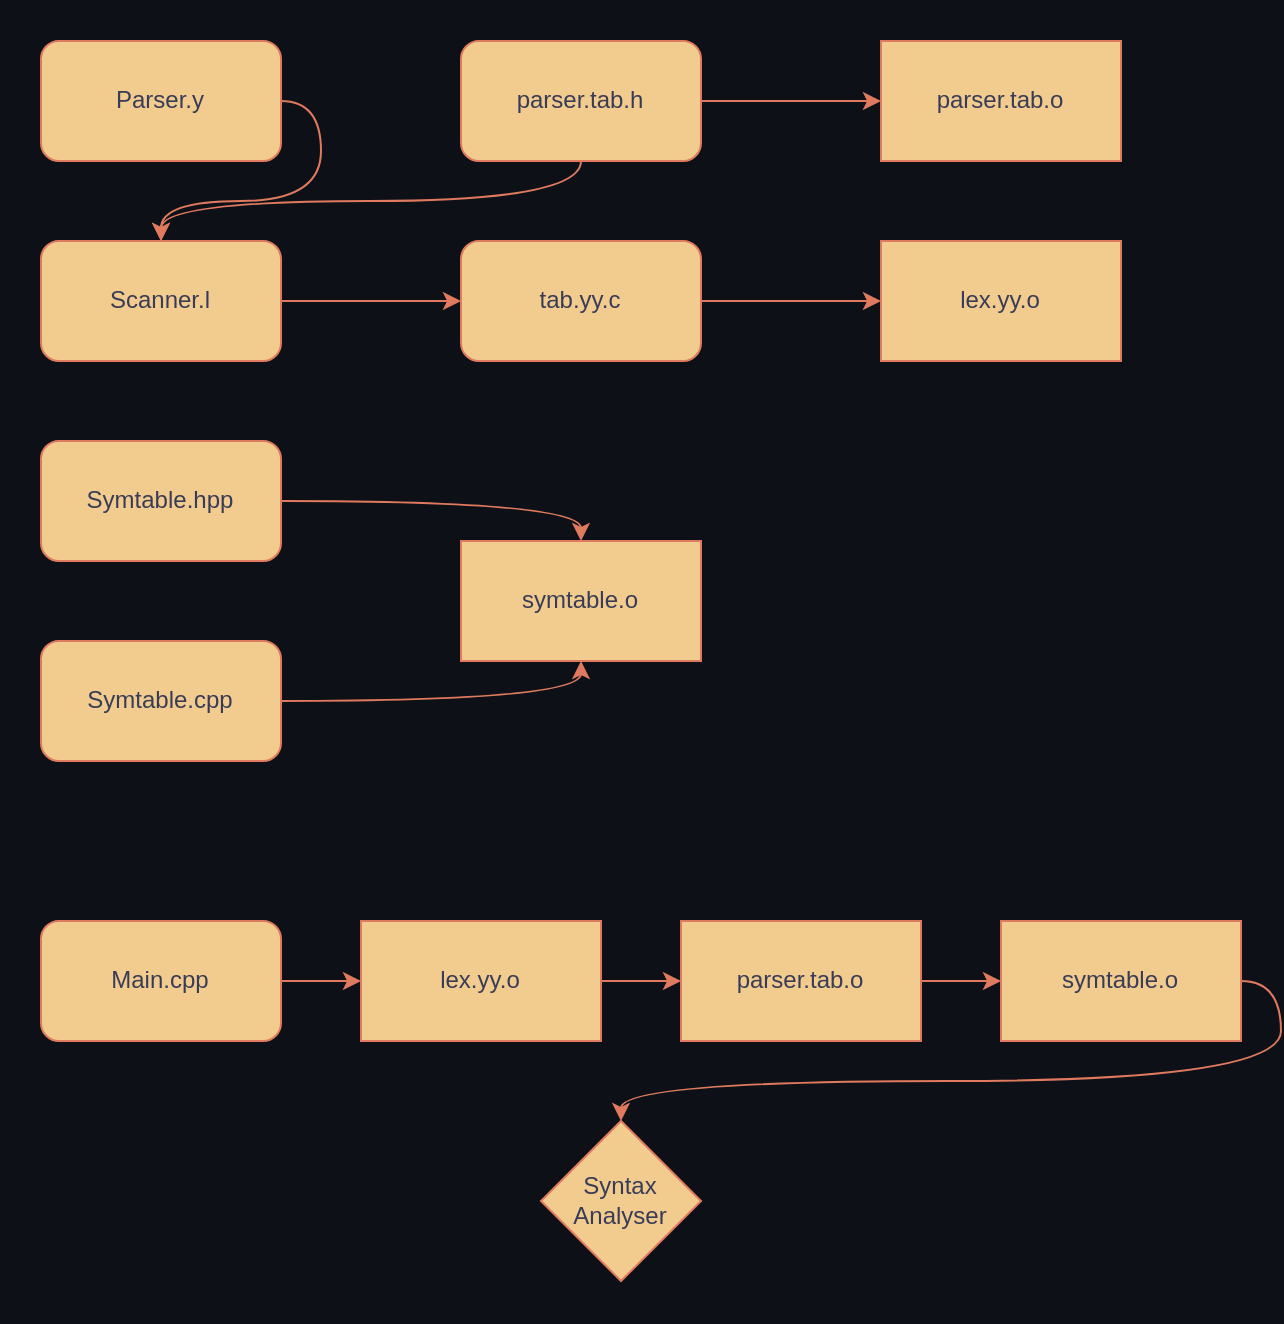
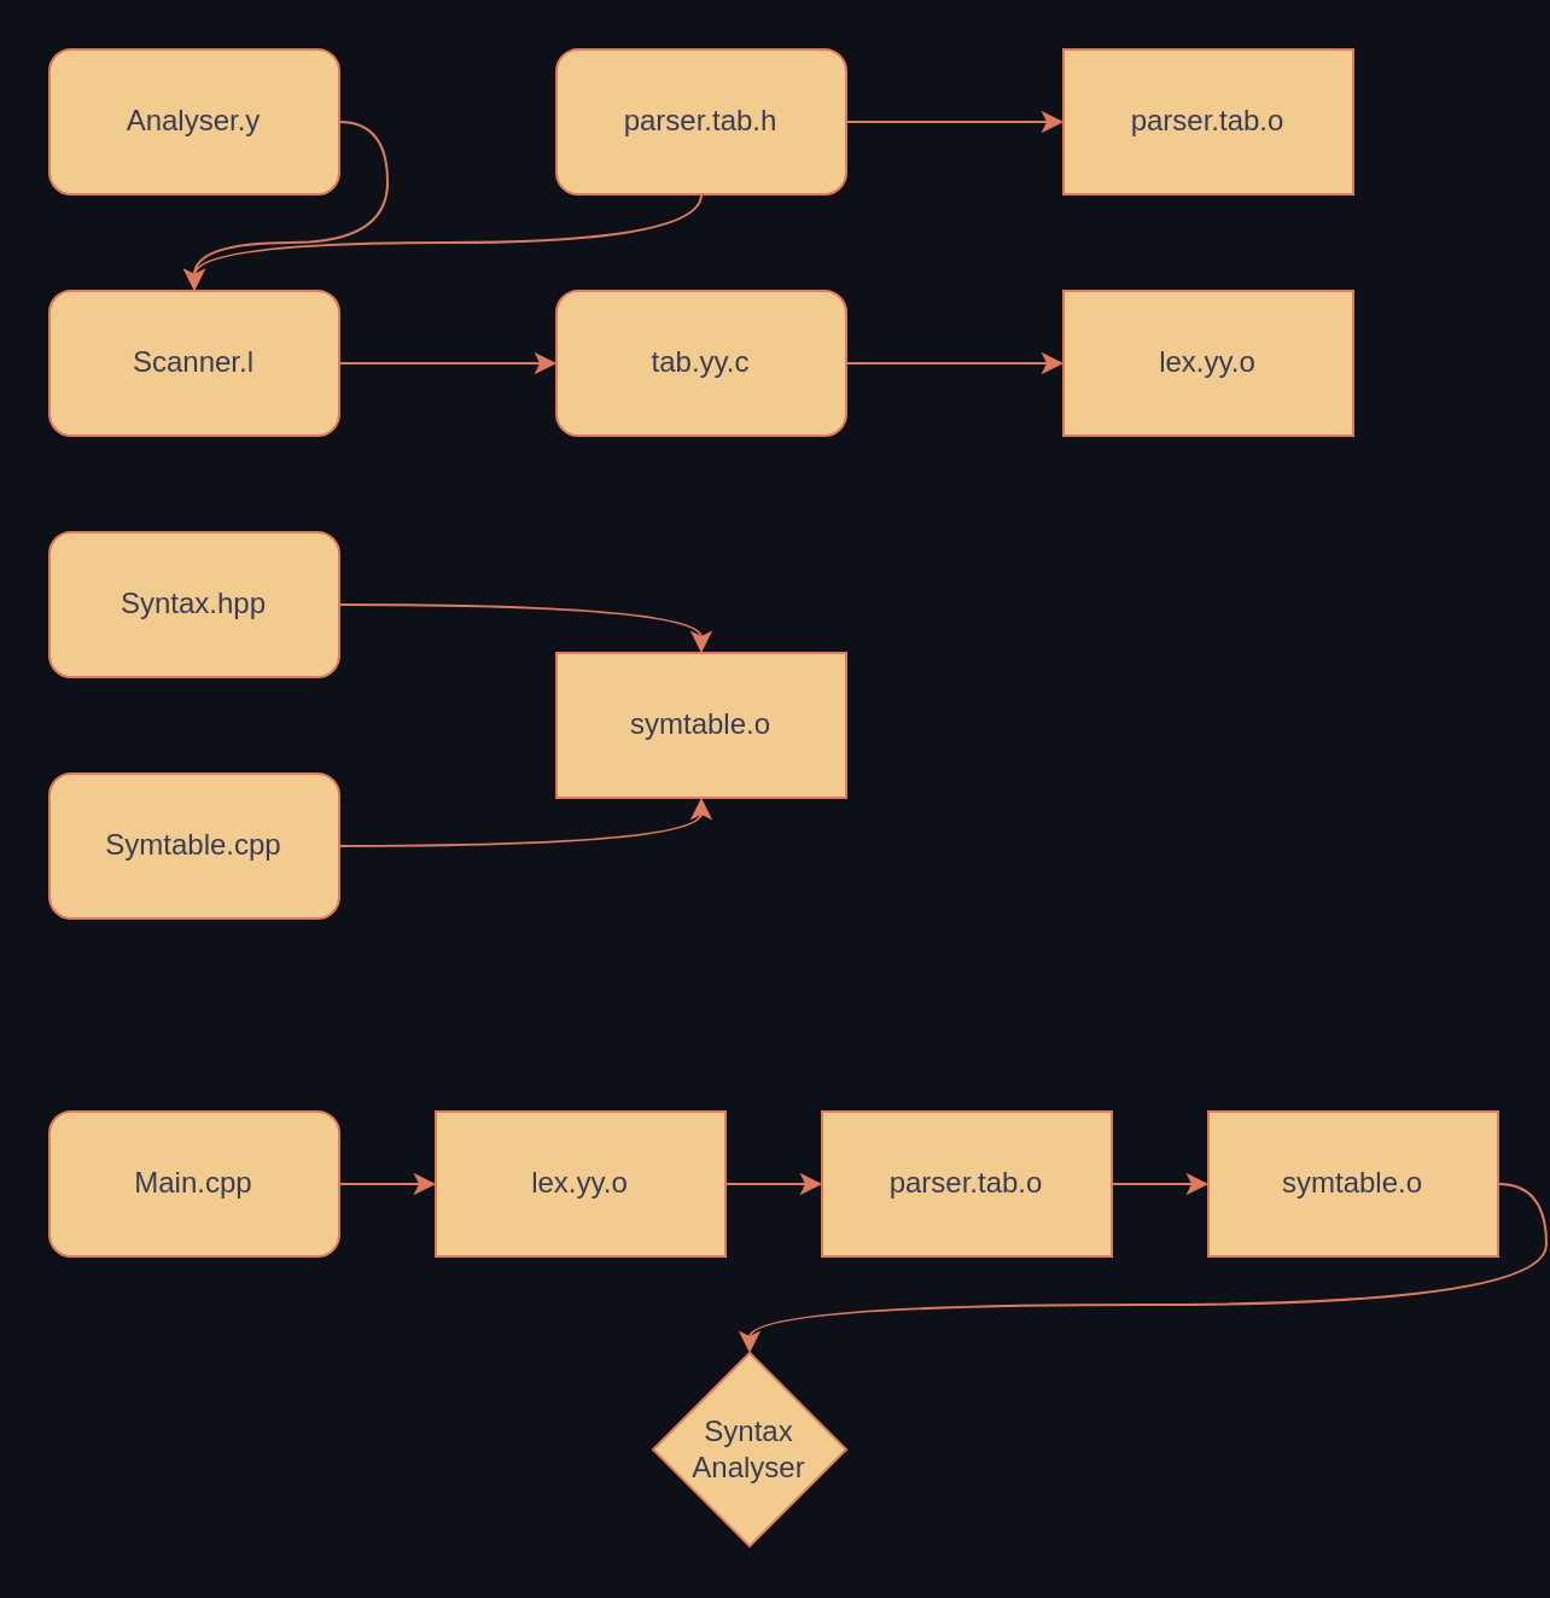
  <mxCell id="0" />
  <mxCell id="1" parent="0" />
  <mxCell id="2" style="edgeStyle=orthogonalEdgeStyle;rounded=0;orthogonalLoop=1;jettySize=auto;html=1;exitX=1;exitY=0.5;exitDx=0;exitDy=0;entryX=0;entryY=0.5;entryDx=0;entryDy=0;labelBackgroundColor=none;strokeColor=#E07A5F;fontColor=default;curved=1;" edge="1" parent="1" source="3" target="21"><mxGeometry relative="1" as="geometry" /></mxCell>
  <mxCell id="3" value="Main.cpp" style="rounded=1;whiteSpace=wrap;html=1;labelBackgroundColor=none;fillColor=#F2CC8F;strokeColor=#E07A5F;fontColor=#393C56;" vertex="1" parent="1"><mxGeometry x="20" y="460" width="120" height="60" as="geometry" /></mxCell>
  <mxCell id="4" style="edgeStyle=orthogonalEdgeStyle;rounded=0;orthogonalLoop=1;jettySize=auto;html=1;exitX=1;exitY=0.5;exitDx=0;exitDy=0;entryX=0.5;entryY=1;entryDx=0;entryDy=0;labelBackgroundColor=none;strokeColor=#E07A5F;fontColor=default;curved=1;" edge="1" parent="1" source="5" target="19"><mxGeometry relative="1" as="geometry" /></mxCell>
  <mxCell id="5" value="Symtable.cpp" style="rounded=1;whiteSpace=wrap;html=1;labelBackgroundColor=none;fillColor=#F2CC8F;strokeColor=#E07A5F;fontColor=#393C56;" vertex="1" parent="1"><mxGeometry x="20" y="320" width="120" height="60" as="geometry" /></mxCell>
  <mxCell id="6" style="edgeStyle=orthogonalEdgeStyle;rounded=0;orthogonalLoop=1;jettySize=auto;html=1;exitX=1;exitY=0.5;exitDx=0;exitDy=0;entryX=0;entryY=0.5;entryDx=0;entryDy=0;labelBackgroundColor=none;strokeColor=#E07A5F;fontColor=default;curved=1;" edge="1" parent="1" source="7" target="11"><mxGeometry relative="1" as="geometry" /></mxCell>
  <mxCell id="7" value="Scanner.l" style="rounded=1;whiteSpace=wrap;html=1;labelBackgroundColor=none;fillColor=#F2CC8F;strokeColor=#E07A5F;fontColor=#393C56;" vertex="1" parent="1"><mxGeometry x="20" y="120" width="120" height="60" as="geometry" /></mxCell>
  <mxCell id="8" style="edgeStyle=orthogonalEdgeStyle;rounded=0;orthogonalLoop=1;jettySize=auto;html=1;exitX=1;exitY=0.5;exitDx=0;exitDy=0;labelBackgroundColor=none;strokeColor=#E07A5F;fontColor=default;curved=1;" edge="1" parent="1" source="9" target="7"><mxGeometry relative="1" as="geometry" /></mxCell>
- <mxCell id="9" value="Parser.y" style="rounded=1;whiteSpace=wrap;html=1;labelBackgroundColor=none;fillColor=#F2CC8F;strokeColor=#E07A5F;fontColor=#393C56;" vertex="1" parent="1"><mxGeometry x="20" y="20" width="120" height="60" as="geometry" /></mxCell>
+ <mxCell id="9" value="Analyser.y" style="rounded=1;whiteSpace=wrap;html=1;labelBackgroundColor=none;fillColor=#F2CC8F;strokeColor=#E07A5F;fontColor=#393C56;" vertex="1" parent="1"><mxGeometry x="20" y="20" width="120" height="60" as="geometry" /></mxCell>
  <mxCell id="10" style="edgeStyle=orthogonalEdgeStyle;rounded=0;orthogonalLoop=1;jettySize=auto;html=1;exitX=1;exitY=0.5;exitDx=0;exitDy=0;entryX=0;entryY=0.5;entryDx=0;entryDy=0;labelBackgroundColor=none;strokeColor=#E07A5F;fontColor=default;curved=1;" edge="1" parent="1" source="11" target="12"><mxGeometry relative="1" as="geometry" /></mxCell>
  <mxCell id="11" value="tab.yy.c" style="rounded=1;whiteSpace=wrap;html=1;labelBackgroundColor=none;fillColor=#F2CC8F;strokeColor=#E07A5F;fontColor=#393C56;" vertex="1" parent="1"><mxGeometry x="230" y="120" width="120" height="60" as="geometry" /></mxCell>
  <mxCell id="12" value="lex.yy.o" style="rounded=0;whiteSpace=wrap;html=1;labelBackgroundColor=none;fillColor=#F2CC8F;strokeColor=#E07A5F;fontColor=#393C56;" vertex="1" parent="1"><mxGeometry x="440" y="120" width="120" height="60" as="geometry" /></mxCell>
  <mxCell id="13" style="edgeStyle=orthogonalEdgeStyle;rounded=0;orthogonalLoop=1;jettySize=auto;html=1;exitX=1;exitY=0.5;exitDx=0;exitDy=0;entryX=0;entryY=0.5;entryDx=0;entryDy=0;labelBackgroundColor=none;strokeColor=#E07A5F;fontColor=default;curved=1;" edge="1" parent="1" source="15" target="16"><mxGeometry relative="1" as="geometry" /></mxCell>
  <mxCell id="14" style="edgeStyle=orthogonalEdgeStyle;rounded=0;orthogonalLoop=1;jettySize=auto;html=1;exitX=0.5;exitY=1;exitDx=0;exitDy=0;entryX=0.5;entryY=0;entryDx=0;entryDy=0;labelBackgroundColor=none;strokeColor=#E07A5F;fontColor=default;curved=1;" edge="1" parent="1" source="15" target="7"><mxGeometry relative="1" as="geometry" /></mxCell>
  <mxCell id="15" value="parser.tab.h" style="rounded=1;whiteSpace=wrap;html=1;labelBackgroundColor=none;fillColor=#F2CC8F;strokeColor=#E07A5F;fontColor=#393C56;" vertex="1" parent="1"><mxGeometry x="230" y="20" width="120" height="60" as="geometry" /></mxCell>
  <mxCell id="16" value="parser.tab.o" style="rounded=0;whiteSpace=wrap;html=1;labelBackgroundColor=none;fillColor=#F2CC8F;strokeColor=#E07A5F;fontColor=#393C56;" vertex="1" parent="1"><mxGeometry x="440" y="20" width="120" height="60" as="geometry" /></mxCell>
  <mxCell id="17" style="edgeStyle=orthogonalEdgeStyle;rounded=0;orthogonalLoop=1;jettySize=auto;html=1;exitX=1;exitY=0.5;exitDx=0;exitDy=0;entryX=0.5;entryY=0;entryDx=0;entryDy=0;labelBackgroundColor=none;strokeColor=#E07A5F;fontColor=default;curved=1;" edge="1" parent="1" source="18" target="19"><mxGeometry relative="1" as="geometry" /></mxCell>
- <mxCell id="18" value="Symtable.hpp" style="rounded=1;whiteSpace=wrap;html=1;labelBackgroundColor=none;fillColor=#F2CC8F;strokeColor=#E07A5F;fontColor=#393C56;" vertex="1" parent="1"><mxGeometry x="20" y="220" width="120" height="60" as="geometry" /></mxCell>
+ <mxCell id="18" value="Syntax.hpp" style="rounded=1;whiteSpace=wrap;html=1;labelBackgroundColor=none;fillColor=#F2CC8F;strokeColor=#E07A5F;fontColor=#393C56;" vertex="1" parent="1"><mxGeometry x="20" y="220" width="120" height="60" as="geometry" /></mxCell>
  <mxCell id="19" value="symtable.o" style="rounded=0;whiteSpace=wrap;html=1;labelBackgroundColor=none;fillColor=#F2CC8F;strokeColor=#E07A5F;fontColor=#393C56;" vertex="1" parent="1"><mxGeometry x="230" y="270" width="120" height="60" as="geometry" /></mxCell>
  <mxCell id="20" style="edgeStyle=orthogonalEdgeStyle;rounded=0;orthogonalLoop=1;jettySize=auto;html=1;exitX=1;exitY=0.5;exitDx=0;exitDy=0;entryX=0;entryY=0.5;entryDx=0;entryDy=0;labelBackgroundColor=none;strokeColor=#E07A5F;fontColor=default;curved=1;" edge="1" parent="1" source="21" target="23"><mxGeometry relative="1" as="geometry" /></mxCell>
  <mxCell id="21" value="lex.yy.o" style="rounded=0;whiteSpace=wrap;html=1;labelBackgroundColor=none;fillColor=#F2CC8F;strokeColor=#E07A5F;fontColor=#393C56;" vertex="1" parent="1"><mxGeometry x="180" y="460" width="120" height="60" as="geometry" /></mxCell>
  <mxCell id="22" style="edgeStyle=orthogonalEdgeStyle;rounded=0;orthogonalLoop=1;jettySize=auto;html=1;exitX=1;exitY=0.5;exitDx=0;exitDy=0;entryX=0;entryY=0.5;entryDx=0;entryDy=0;labelBackgroundColor=none;strokeColor=#E07A5F;fontColor=default;curved=1;" edge="1" parent="1" source="23" target="25"><mxGeometry relative="1" as="geometry" /></mxCell>
  <mxCell id="23" value="parser.tab.o" style="rounded=0;whiteSpace=wrap;html=1;labelBackgroundColor=none;fillColor=#F2CC8F;strokeColor=#E07A5F;fontColor=#393C56;" vertex="1" parent="1"><mxGeometry x="340" y="460" width="120" height="60" as="geometry" /></mxCell>
  <mxCell id="24" style="edgeStyle=orthogonalEdgeStyle;rounded=0;orthogonalLoop=1;jettySize=auto;html=1;exitX=1;exitY=0.5;exitDx=0;exitDy=0;entryX=0.5;entryY=0;entryDx=0;entryDy=0;labelBackgroundColor=none;strokeColor=#E07A5F;fontColor=default;curved=1;" edge="1" parent="1" source="25" target="26"><mxGeometry relative="1" as="geometry" /></mxCell>
  <mxCell id="25" value="symtable.o" style="rounded=0;whiteSpace=wrap;html=1;labelBackgroundColor=none;fillColor=#F2CC8F;strokeColor=#E07A5F;fontColor=#393C56;" vertex="1" parent="1"><mxGeometry x="500" y="460" width="120" height="60" as="geometry" /></mxCell>
  <mxCell id="26" value="Syntax Analyser" style="rhombus;whiteSpace=wrap;html=1;labelBackgroundColor=none;fillColor=#F2CC8F;strokeColor=#E07A5F;fontColor=#393C56;" vertex="1" parent="1"><mxGeometry x="270" y="560" width="80" height="80" as="geometry" /></mxCell>
